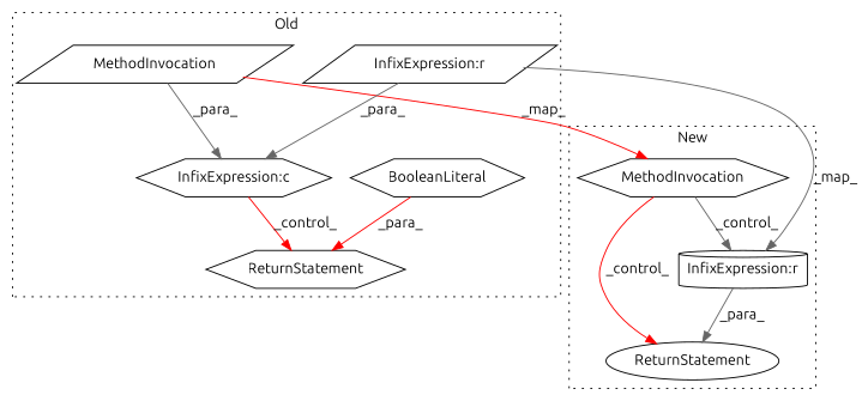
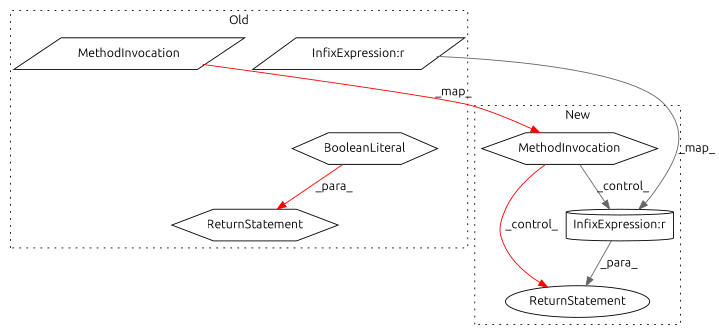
  digraph {
    fontname=Ubuntu
    node [a=27 l=4 shape=hexagon fontname=Ubuntu]
    edge [color=gray40 fontname=Ubuntu]
    n1 [a=9 label=BooleanLiteral s=5967]
    n2 [a=32 l=11 label=MethodInvocation s=5912 shape=parallelogram]
    n3 [a=41 l=7 label=ReturnStatement s=5960]
-   n4 [label="InfixExpression:c" s=5923]
    n5 [label="InfixExpression:r" s=5944 shape=parallelogram]
    n6 [a=32 l=11 label=MethodInvocation s=5978]
    n7 [a=41 l=7 label=ReturnStatement s=5999 shape=ellipse]
    n8 [label="InfixExpression:r" s=6023 shape=cylinder]
    subgraph cluster_1 {
      label=Old
      style=dotted
      n1
      n2
      n3
-     n4
      n5
    }
    subgraph cluster_2 {
      label=New
      style=dotted
      n6
      n7
      n8
    }
    n1 -> n3 [label=_para_ color=red]
-   n2 -> n4 [label=_para_]
    n2 -> n6 [label=_map_ color=red]
-   n4 -> n3 [label=_control_ color=red]
-   n5 -> n4 [label=_para_]
    n5 -> n8 [label=_map_]
    n6 -> n7 [label=_control_ color=red]
    n6 -> n8 [label=_control_]
    n8 -> n7 [label=_para_]
  }
